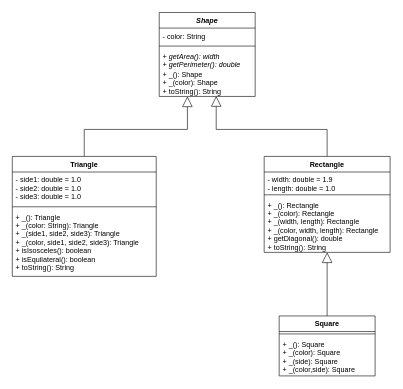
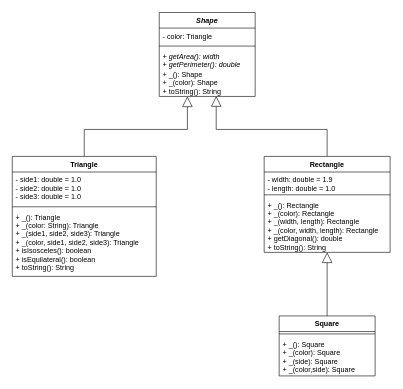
  <mxCell id="0" />
  <mxCell id="1" parent="0" />
  <mxCell id="2" value="Shape" style="swimlane;fontStyle=3;align=center;verticalAlign=top;childLayout=stackLayout;horizontal=1;startSize=26;horizontalStack=0;resizeParent=1;resizeParentMax=0;resizeLast=0;collapsible=1;marginBottom=0;" parent="1" vertex="1"><mxGeometry x="265" y="20" width="160" height="140" as="geometry" /></mxCell>
- <mxCell id="3" value="- color: String" style="text;strokeColor=none;fillColor=none;align=left;verticalAlign=top;spacingLeft=4;spacingRight=4;overflow=hidden;rotatable=0;points=[[0,0.5],[1,0.5]];portConstraint=eastwest;" parent="2" vertex="1"><mxGeometry y="26" width="160" height="26" as="geometry" /></mxCell>
+ <mxCell id="3" value="- color: Triangle" style="text;strokeColor=none;fillColor=none;align=left;verticalAlign=top;spacingLeft=4;spacingRight=4;overflow=hidden;rotatable=0;points=[[0,0.5],[1,0.5]];portConstraint=eastwest;" parent="2" vertex="1"><mxGeometry y="26" width="160" height="26" as="geometry" /></mxCell>
  <mxCell id="4" value="" style="line;strokeWidth=1;fillColor=none;align=left;verticalAlign=middle;spacingTop=-1;spacingLeft=3;spacingRight=3;rotatable=0;labelPosition=right;points=[];portConstraint=eastwest;" parent="2" vertex="1"><mxGeometry y="52" width="160" height="8" as="geometry" /></mxCell>
  <mxCell id="5" value="+ getArea(): width&#10;+ getPerimeter(): double" style="text;strokeColor=none;fillColor=none;align=left;verticalAlign=top;spacingLeft=4;spacingRight=4;overflow=hidden;rotatable=0;points=[[0,0.5],[1,0.5]];portConstraint=eastwest;fontStyle=2" vertex="1" parent="2"><mxGeometry y="60" width="160" height="30" as="geometry" /></mxCell>
  <mxCell id="6" value="+ _(): Shape&#10;+ _(color): Shape&#10;+ toString(): String" style="text;strokeColor=none;fillColor=none;align=left;verticalAlign=top;spacingLeft=4;spacingRight=4;overflow=hidden;rotatable=0;points=[[0,0.5],[1,0.5]];portConstraint=eastwest;" parent="2" vertex="1"><mxGeometry y="90" width="160" height="50" as="geometry" /></mxCell>
  <mxCell id="7" style="edgeStyle=orthogonalEdgeStyle;rounded=0;orthogonalLoop=1;jettySize=auto;html=1;startArrow=none;startFill=0;endArrow=block;endFill=0;strokeWidth=1;jumpSize=6;endSize=15;" parent="1" source="8" target="6" edge="1"><mxGeometry relative="1" as="geometry"><Array as="points"><mxPoint x="140" y="215" /><mxPoint x="312" y="215" /></Array></mxGeometry></mxCell>
  <mxCell id="8" value="Triangle" style="swimlane;fontStyle=1;align=center;verticalAlign=top;childLayout=stackLayout;horizontal=1;startSize=26;horizontalStack=0;resizeParent=1;resizeParentMax=0;resizeLast=0;collapsible=1;marginBottom=0;" parent="1" vertex="1"><mxGeometry x="20" y="260" width="240" height="200" as="geometry" /></mxCell>
  <mxCell id="9" value="- side1: double = 1.0&#10;- side2: double = 1.0&#10;- side3: double = 1.0" style="text;strokeColor=none;fillColor=none;align=left;verticalAlign=top;spacingLeft=4;spacingRight=4;overflow=hidden;rotatable=0;points=[[0,0.5],[1,0.5]];portConstraint=eastwest;" parent="8" vertex="1"><mxGeometry y="26" width="240" height="54" as="geometry" /></mxCell>
  <mxCell id="10" value="" style="line;strokeWidth=1;fillColor=none;align=left;verticalAlign=middle;spacingTop=-1;spacingLeft=3;spacingRight=3;rotatable=0;labelPosition=right;points=[];portConstraint=eastwest;" parent="8" vertex="1"><mxGeometry y="80" width="240" height="8" as="geometry" /></mxCell>
  <mxCell id="11" value="+ _(): Triangle&#10;+ _(color: String): Triangle&#10;+ _(side1, side2, side3): Triangle&#10;+ _(color, side1, side2, side3): Triangle&#10;+ isIsosceles(): boolean&#10;+ isEquilateral(): boolean&#10;+ toString(): String" style="text;strokeColor=none;fillColor=none;align=left;verticalAlign=top;spacingLeft=4;spacingRight=4;overflow=hidden;rotatable=0;points=[[0,0.5],[1,0.5]];portConstraint=eastwest;" parent="8" vertex="1"><mxGeometry y="88" width="240" height="112" as="geometry" /></mxCell>
  <mxCell id="12" style="edgeStyle=orthogonalEdgeStyle;rounded=0;jumpSize=6;orthogonalLoop=1;jettySize=auto;html=1;entryX=0.594;entryY=0.988;entryDx=0;entryDy=0;entryPerimeter=0;startArrow=none;startFill=0;endArrow=block;endFill=0;endSize=15;strokeWidth=1;" parent="1" source="13" target="6" edge="1"><mxGeometry relative="1" as="geometry" /></mxCell>
  <mxCell id="13" value="Rectangle" style="swimlane;fontStyle=1;align=center;verticalAlign=top;childLayout=stackLayout;horizontal=1;startSize=26;horizontalStack=0;resizeParent=1;resizeParentMax=0;resizeLast=0;collapsible=1;marginBottom=0;" parent="1" vertex="1"><mxGeometry x="440" y="260" width="210" height="160" as="geometry" /></mxCell>
  <mxCell id="14" value="- width: double = 1.9&#10;- length: double = 1.0" style="text;strokeColor=none;fillColor=none;align=left;verticalAlign=top;spacingLeft=4;spacingRight=4;overflow=hidden;rotatable=0;points=[[0,0.5],[1,0.5]];portConstraint=eastwest;" parent="13" vertex="1"><mxGeometry y="26" width="210" height="34" as="geometry" /></mxCell>
  <mxCell id="15" value="" style="line;strokeWidth=1;fillColor=none;align=left;verticalAlign=middle;spacingTop=-1;spacingLeft=3;spacingRight=3;rotatable=0;labelPosition=right;points=[];portConstraint=eastwest;" parent="13" vertex="1"><mxGeometry y="60" width="210" height="8" as="geometry" /></mxCell>
  <mxCell id="16" value="+ _(): Rectangle&#10;+ _(color): Rectangle&#10;+ _(width, length): Rectangle&#10;+ _(color, width, length): Rectangle&#10;+ getDiagonal(): double&#10;+ toString(): String" style="text;strokeColor=none;fillColor=none;align=left;verticalAlign=top;spacingLeft=4;spacingRight=4;overflow=hidden;rotatable=0;points=[[0,0.5],[1,0.5]];portConstraint=eastwest;" parent="13" vertex="1"><mxGeometry y="68" width="210" height="92" as="geometry" /></mxCell>
  <mxCell id="17" style="edgeStyle=orthogonalEdgeStyle;rounded=0;jumpSize=6;orthogonalLoop=1;jettySize=auto;html=1;entryX=0.5;entryY=1;entryDx=0;entryDy=0;entryPerimeter=0;startArrow=none;startFill=0;endArrow=block;endFill=0;endSize=15;strokeWidth=1;" parent="1" source="18" target="16" edge="1"><mxGeometry relative="1" as="geometry" /></mxCell>
  <mxCell id="18" value="Square" style="swimlane;fontStyle=1;align=center;verticalAlign=top;childLayout=stackLayout;horizontal=1;startSize=26;horizontalStack=0;resizeParent=1;resizeParentMax=0;resizeLast=0;collapsible=1;marginBottom=0;" parent="1" vertex="1"><mxGeometry x="465" y="526" width="160" height="100" as="geometry" /></mxCell>
  <mxCell id="19" value="" style="line;strokeWidth=1;fillColor=none;align=left;verticalAlign=middle;spacingTop=-1;spacingLeft=3;spacingRight=3;rotatable=0;labelPosition=right;points=[];portConstraint=eastwest;" parent="18" vertex="1"><mxGeometry y="26" width="160" height="8" as="geometry" /></mxCell>
  <mxCell id="20" value="+ _(): Square&#10;+ _(color): Square&#10;+ _(side): Square&#10;+ _(color,side): Square" style="text;strokeColor=none;fillColor=none;align=left;verticalAlign=top;spacingLeft=4;spacingRight=4;overflow=hidden;rotatable=0;points=[[0,0.5],[1,0.5]];portConstraint=eastwest;" parent="18" vertex="1"><mxGeometry y="34" width="160" height="66" as="geometry" /></mxCell>
